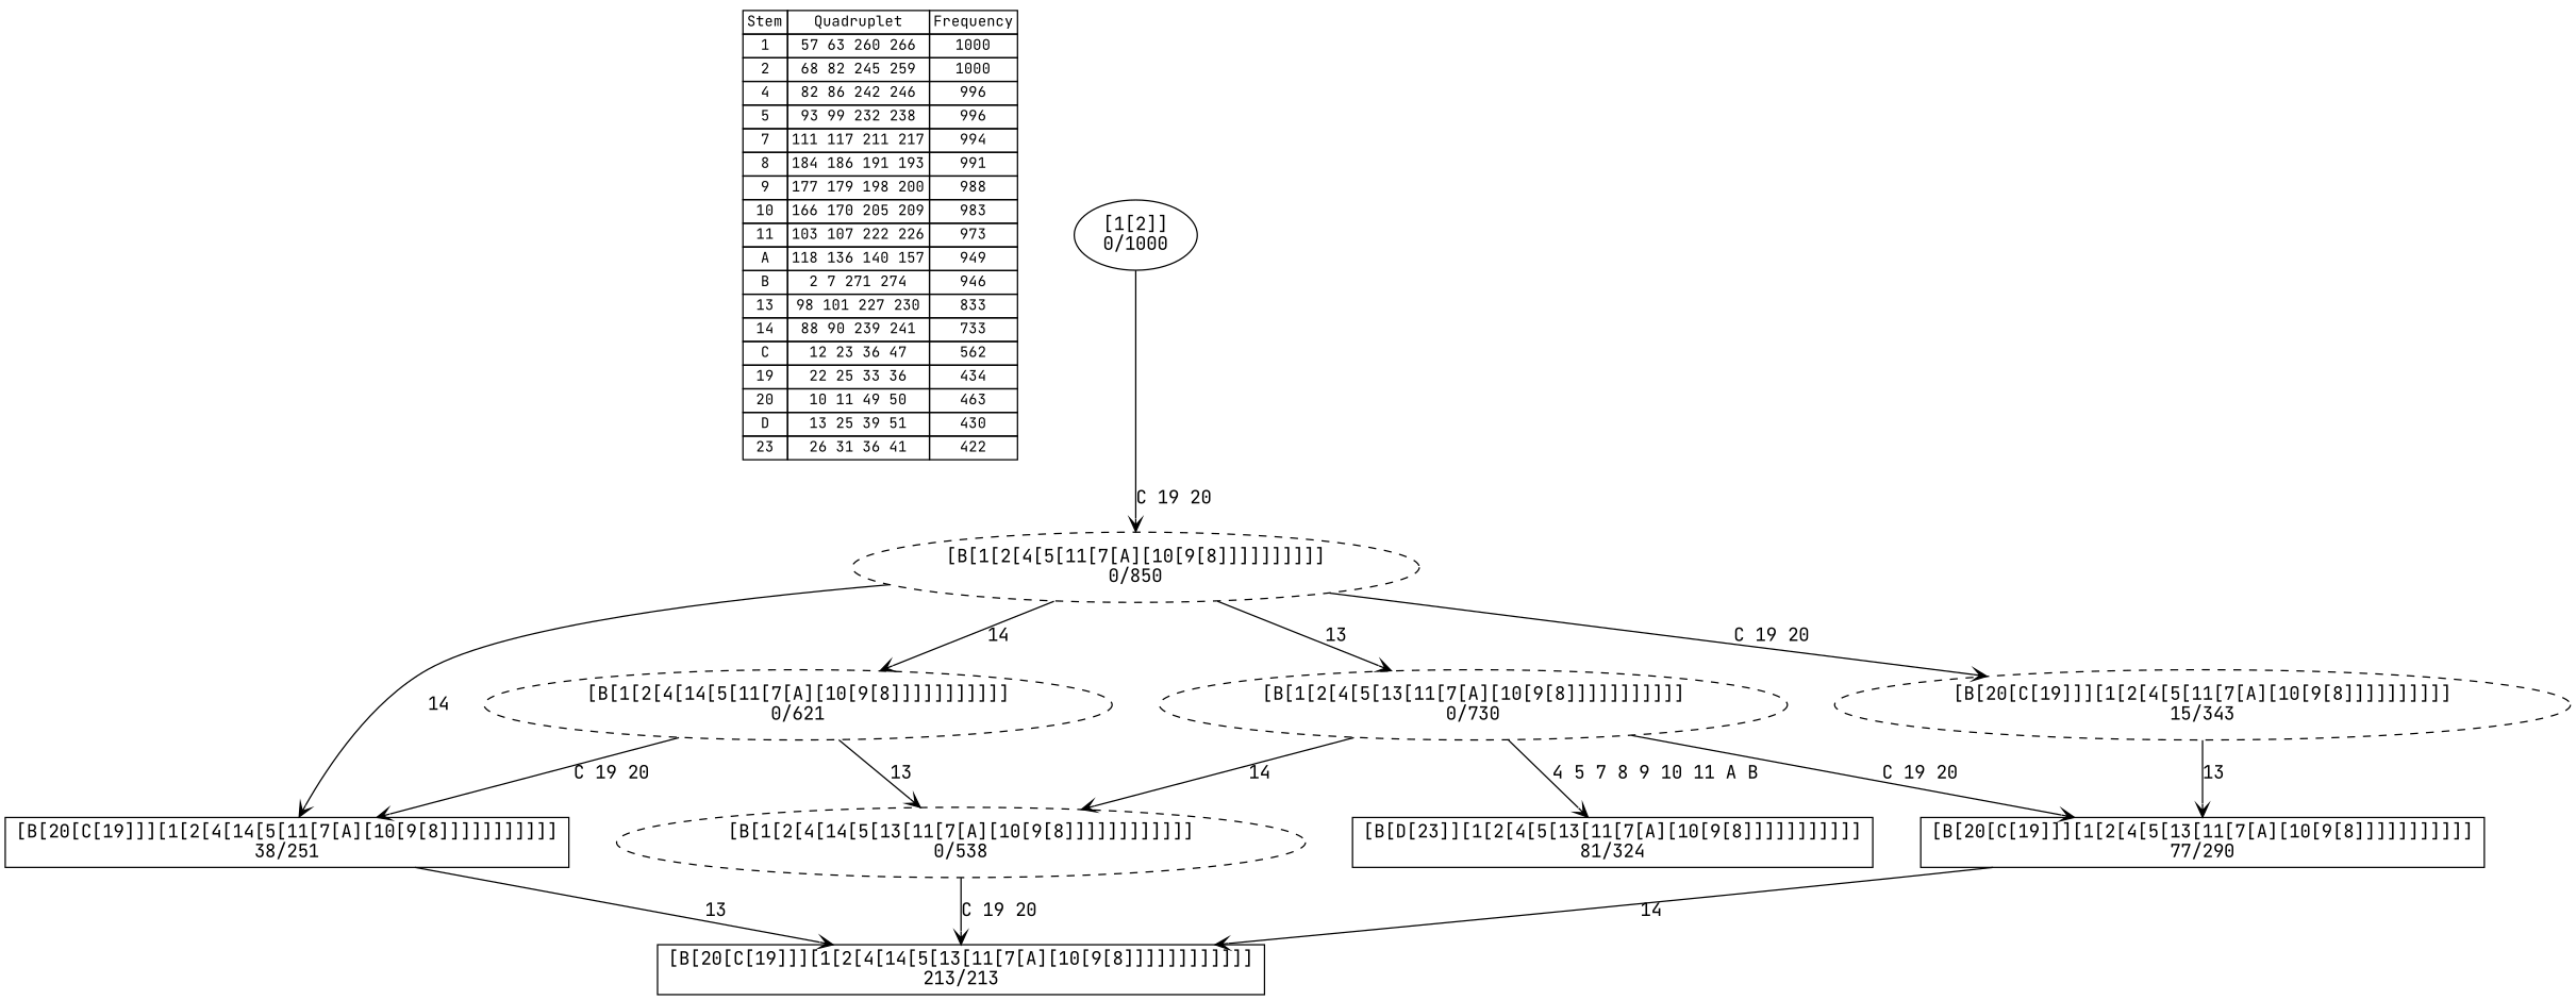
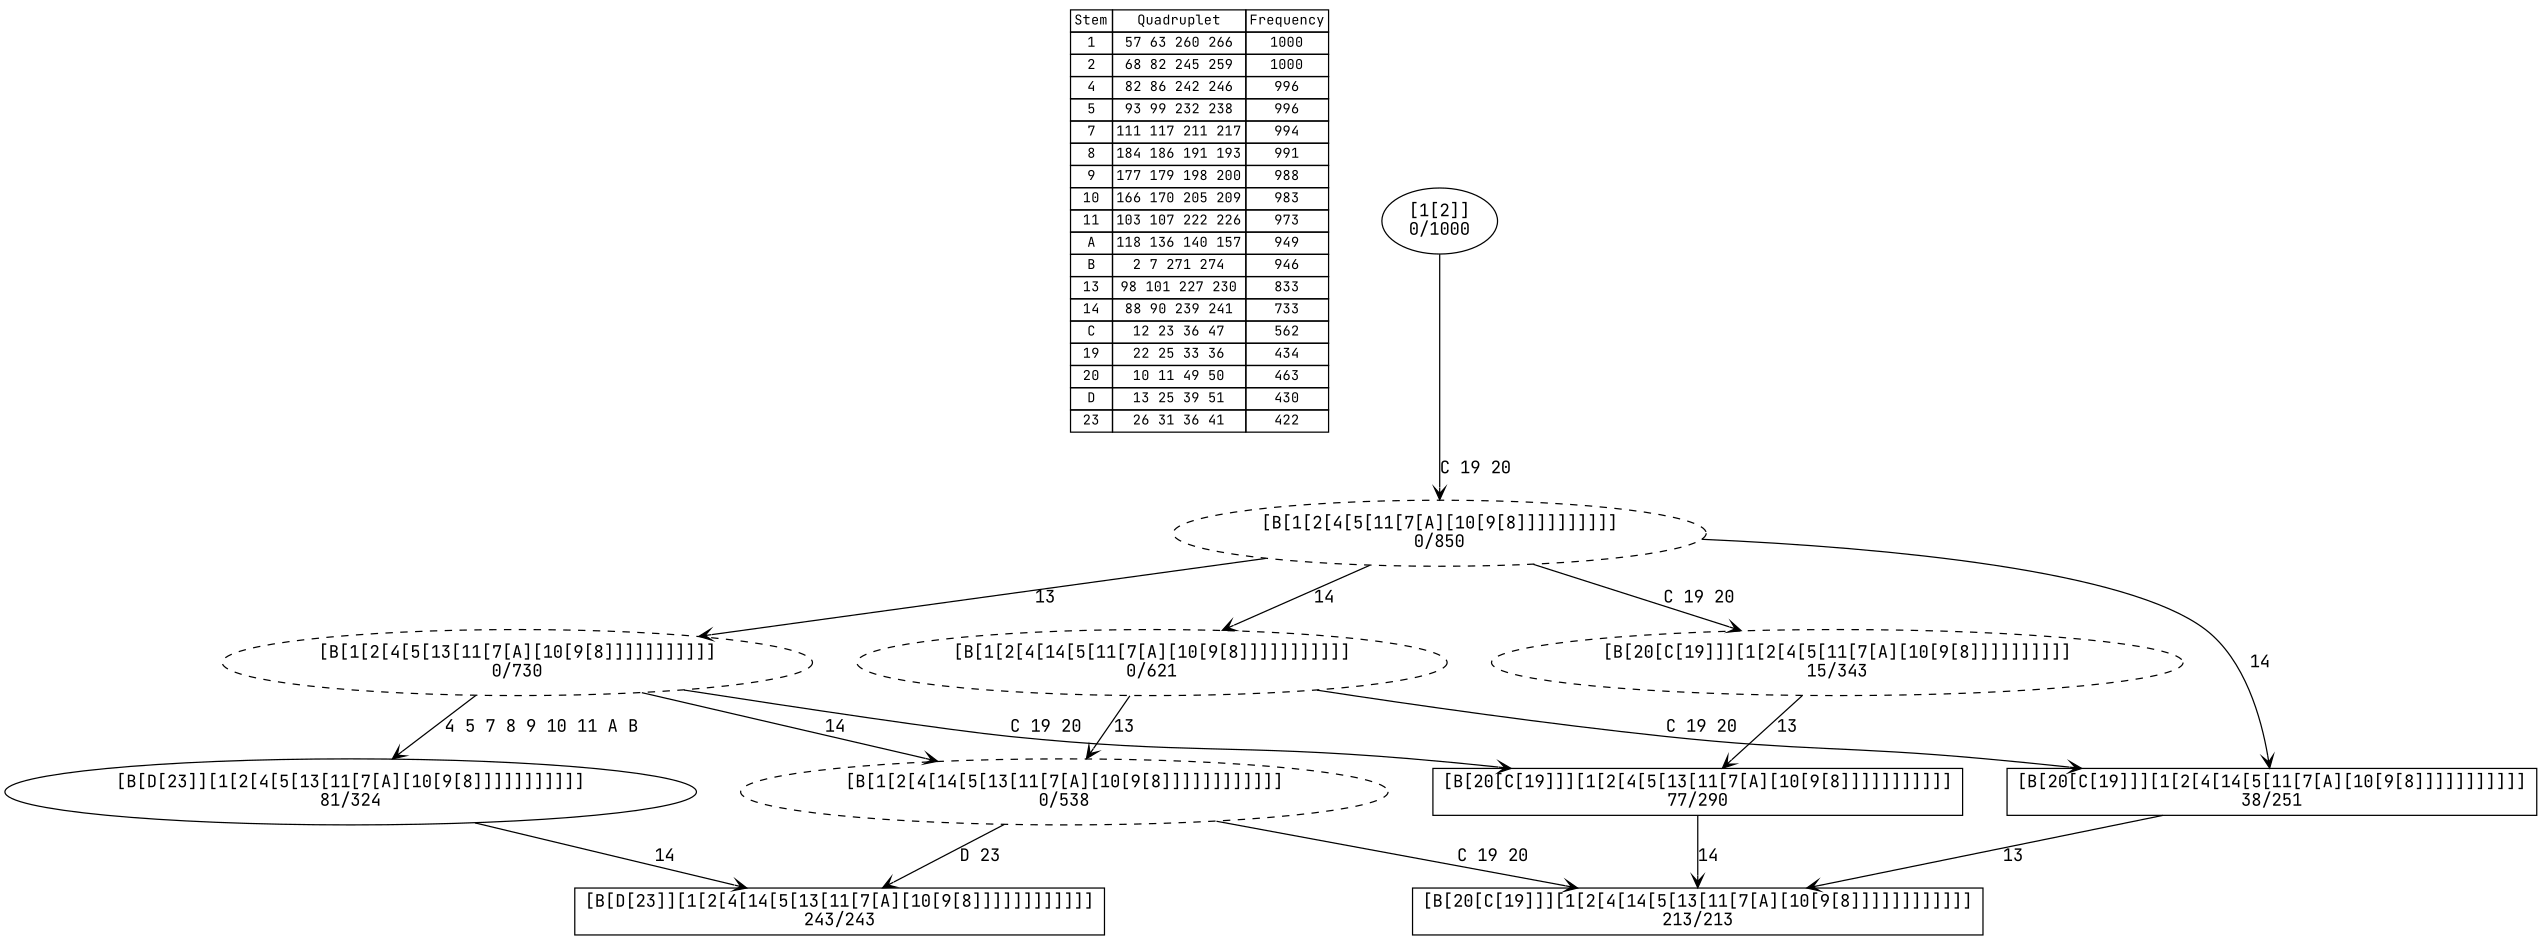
  digraph {
    fontname="JetBrains Mono"
    nodesep=0.5
    node [fontname="JetBrains Mono"]
    edge [arrowhead=vee fontname="JetBrains Mono"]
    n1 [fontsize=11 label=< <table border="0" cellborder="1" cellspacing="0"><tr><td>Stem</td><td>Quadruplet</td><td>Frequency</td></tr> <tr><td>1</td><td>57 63 260 266</td><td>1000</td></tr> <tr><td>2</td><td>68 82 245 259</td><td>1000</td></tr> <tr><td>4</td><td>82 86 242 246</td><td>996</td></tr> <tr><td>5</td><td>93 99 232 238</td><td>996</td></tr> <tr><td>7</td><td>111 117 211 217</td><td>994</td></tr> <tr><td>8</td><td>184 186 191 193</td><td>991</td></tr> <tr><td>9</td><td>177 179 198 200</td><td>988</td></tr> <tr><td>10</td><td>166 170 205 209</td><td>983</td></tr> <tr><td>11</td><td>103 107 222 226</td><td>973</td></tr> <tr><td>A</td><td>118 136 140 157</td><td>949</td></tr> <tr><td>B</td><td>2 7 271 274</td><td>946</td></tr> <tr><td>13</td><td>98 101 227 230</td><td>833</td></tr> <tr><td>14</td><td>88 90 239 241</td><td>733</td></tr> <tr><td>C</td><td>12 23 36 47</td><td>562</td></tr> <tr><td>19</td><td>22 25 33 36</td><td>434</td></tr> <tr><td>20</td><td>10 11 49 50</td><td>463</td></tr> <tr><td>D</td><td>13 25 39 51</td><td>430</td></tr> <tr><td>23</td><td>26 31 36 41</td><td>422</td></tr> </table>> shape=plaintext]
+   n2 [label="[B[D[23]][1[2[4[14[5[13[11[7[A][10[9[8]]]]]]]]]]]]\n243/243" shape=box]
    n3 [label="[B[20[C[19]]][1[2[4[14[5[13[11[7[A][10[9[8]]]]]]]]]]]]\n213/213" shape=box]
-   n4 [label="[B[D[23]][1[2[4[5[13[11[7[A][10[9[8]]]]]]]]]]]\n81/324" shape=box]
+   n4 [label="[B[D[23]][1[2[4[5[13[11[7[A][10[9[8]]]]]]]]]]]\n81/324" shape=ellipse]
    n5 [label="[B[20[C[19]]][1[2[4[5[13[11[7[A][10[9[8]]]]]]]]]]]\n77/290" shape=box]
    n6 [label="[B[20[C[19]]][1[2[4[14[5[11[7[A][10[9[8]]]]]]]]]]]\n38/251" shape=box]
    n7 [label="[B[1[2[4[14[5[13[11[7[A][10[9[8]]]]]]]]]]]]\n0/538" style=dashed]
    n8 [label="[B[1[2[4[5[13[11[7[A][10[9[8]]]]]]]]]]]\n0/730" style=dashed]
    n9 [label="[B[1[2[4[14[5[11[7[A][10[9[8]]]]]]]]]]]\n0/621" style=dashed]
    n10 [label="[B[1[2[4[5[11[7[A][10[9[8]]]]]]]]]]\n0/850" style=dashed]
    n11 [label="[B[20[C[19]]][1[2[4[5[11[7[A][10[9[8]]]]]]]]]]\n15/343" style=dashed]
    n12 [label="[1[2]]\n0/1000"]
+   n4 -> n2 [label="14 "]
    n5 -> n3 [label="14 "]
    n6 -> n3 [label="13 "]
+   n7 -> n2 [label="D 23 "]
    n7 -> n3 [label="C 19 20 "]
    n8 -> n4 [label="4 5 7 8 9 10 11 A B "]
    n8 -> n5 [label="C 19 20 "]
    n8 -> n7 [label="14 "]
    n9 -> n6 [label="C 19 20 "]
    n9 -> n7 [label="13 "]
    n10 -> n6 [label="14 "]
    n10 -> n8 [label="13 "]
    n10 -> n9 [label="14 "]
    n10 -> n11 [label="C 19 20 "]
    n11 -> n5 [label="13 "]
    n12 -> n10 [label="C 19 20 "]
  }
